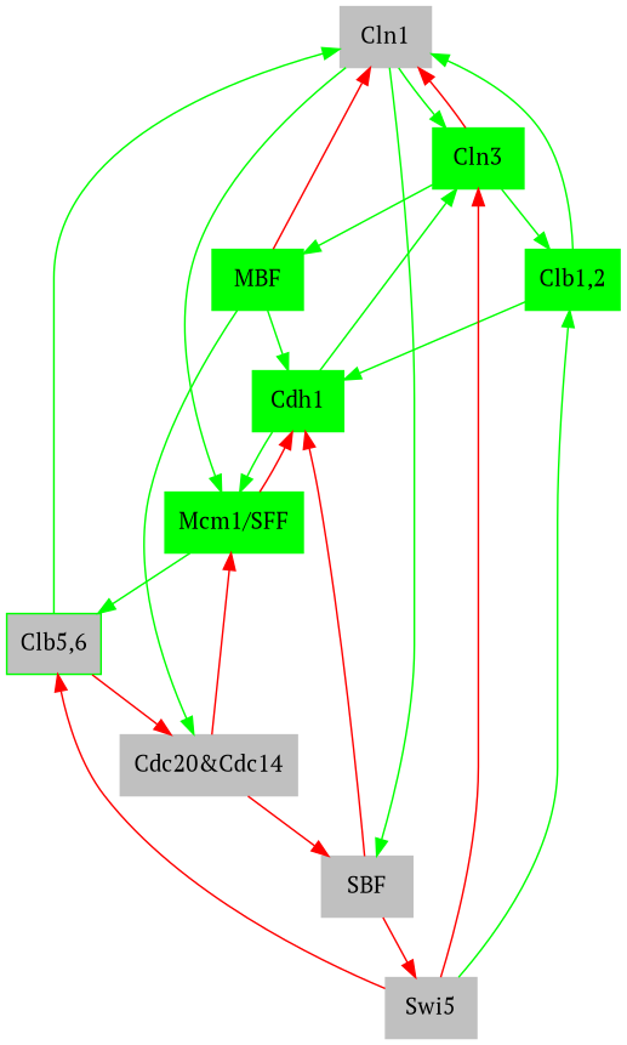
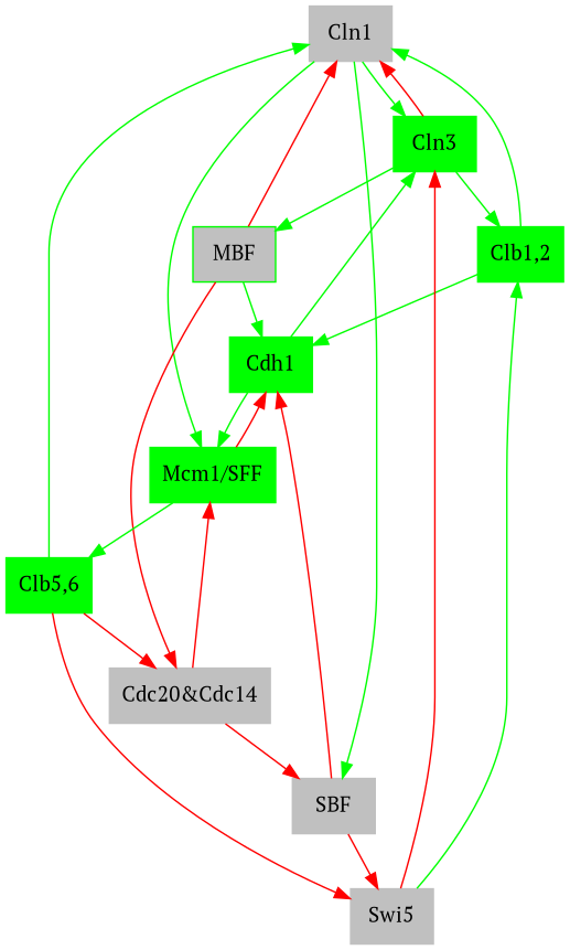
  digraph {
    fontname="PT Serif"
    node [color=green fontname="PT Serif" shape=box style=filled]
    edge [color=green fontname="PT Serif"]
    n1 [color=gray label=Cln1]
    Cln3
-   MBF
+   MBF [fillcolor=gray]
    "Clb1,2"
    "Mcm1/SFF"
    SBF [color=gray]
    Cdh1
    "Cdc20&Cdc14" [color=gray]
-   "Clb5,6" [fillcolor=gray]
+   "Clb5,6"
    Swi5 [color=gray]
    n1 -> Cln3
    n1 -> "Mcm1/SFF"
    n1 -> SBF
    Cln3 -> n1 [color=red]
    Cln3 -> MBF
    Cln3 -> "Clb1,2"
    MBF -> n1 [color=red]
    MBF -> Cdh1
-   MBF -> "Cdc20&Cdc14"
+   MBF -> "Cdc20&Cdc14" [color=red]
    "Clb1,2" -> n1
    "Clb1,2" -> Cdh1
    "Mcm1/SFF" -> Cdh1 [color=red]
    "Mcm1/SFF" -> "Clb5,6"
    SBF -> Cdh1 [color=red]
    SBF -> Swi5 [color=red]
    Cdh1 -> Cln3
    Cdh1 -> "Mcm1/SFF"
    "Cdc20&Cdc14" -> "Mcm1/SFF" [color=red]
    "Cdc20&Cdc14" -> SBF [color=red]
    "Clb5,6" -> n1
    "Clb5,6" -> "Cdc20&Cdc14" [color=red]
-   Swi5 -> "Clb5,6" [color=red]
+   "Clb5,6" -> Swi5 [color=red]
    Swi5 -> Cln3 [color=red]
    Swi5 -> "Clb1,2"
  }
